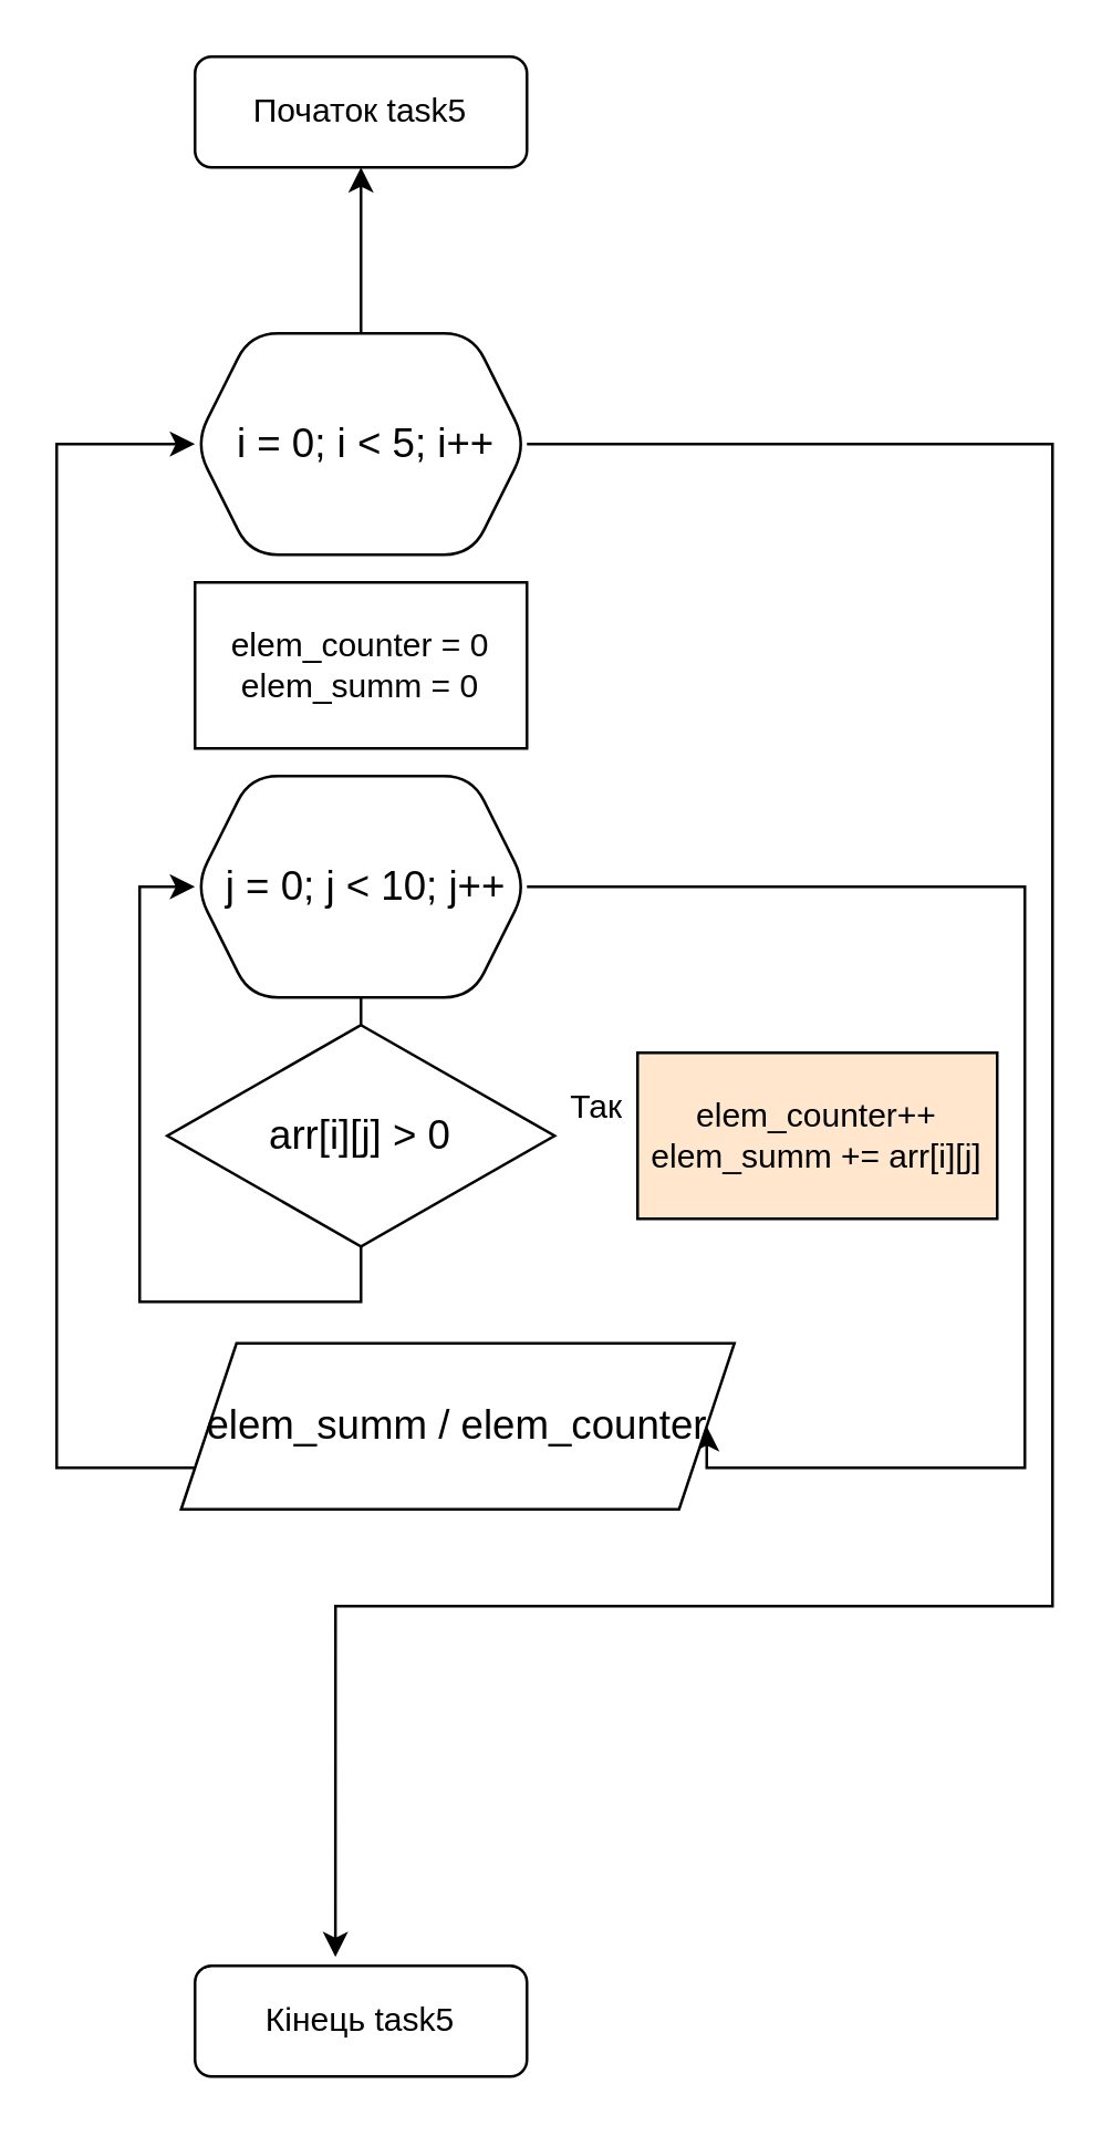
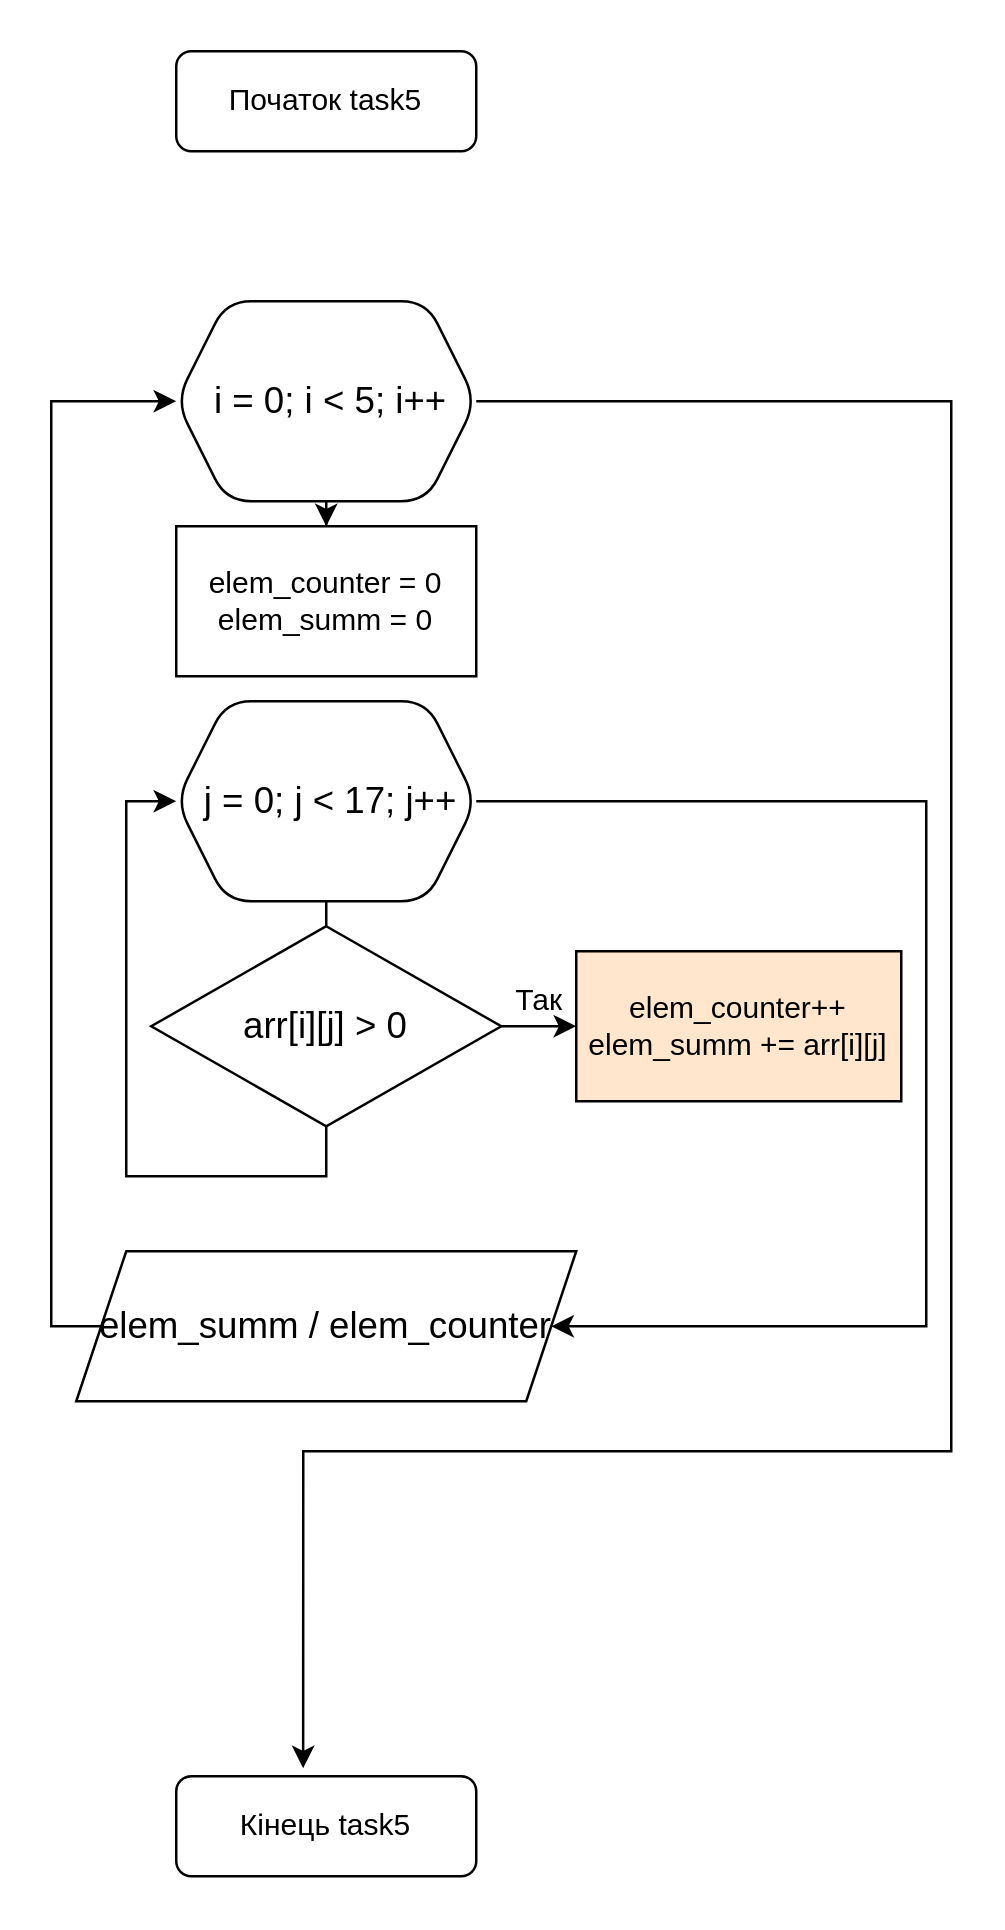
  <mxCell id="0" />
  <mxCell id="1" parent="0" />
  <mxCell id="2" value="Початок task5" style="rounded=1;whiteSpace=wrap;html=1;fontSize=12;glass=0;strokeWidth=1;shadow=0;" vertex="1" parent="1"><mxGeometry x="70" y="20" width="120" height="40" as="geometry" /></mxCell>
  <mxCell id="3" value="Кінець task5" style="rounded=1;whiteSpace=wrap;html=1;fontSize=12;glass=0;strokeWidth=1;shadow=0;" vertex="1" parent="1"><mxGeometry x="70" y="710" width="120" height="40" as="geometry" /></mxCell>
  <mxCell id="4" value="" style="edgeStyle=orthogonalEdgeStyle;rounded=0;orthogonalLoop=1;jettySize=auto;html=1;" edge="1" parent="1" source="6"><mxGeometry relative="1" as="geometry"><mxPoint x="130" y="370" as="targetPoint" /></mxGeometry></mxCell>
  <mxCell id="5" style="edgeStyle=orthogonalEdgeStyle;rounded=0;orthogonalLoop=1;jettySize=auto;html=1;exitX=1;exitY=0.5;exitDx=0;exitDy=0;entryX=1;entryY=0.5;entryDx=0;entryDy=0;" edge="1" parent="1" source="6" target="17"><mxGeometry relative="1" as="geometry"><mxPoint x="370" y="540" as="targetPoint" /><Array as="points"><mxPoint x="370" y="320" /><mxPoint x="370" y="530" /></Array></mxGeometry></mxCell>
- <mxCell id="6" value="&lt;span id=&quot;docs-internal-guid-4c9b2063-7fff-ea54-ed30-79b918d0f857&quot;&gt;&lt;span style=&quot;font-size: 11pt ; font-family: &amp;#34;calibri&amp;#34; , sans-serif ; background-color: transparent ; vertical-align: baseline&quot;&gt;&amp;nbsp;j = 0; j &amp;lt; 10; j++&lt;/span&gt;&lt;/span&gt;" style="shape=hexagon;perimeter=hexagonPerimeter2;whiteSpace=wrap;html=1;fixedSize=1;rounded=1;shadow=0;strokeWidth=1;glass=0;" vertex="1" parent="1"><mxGeometry x="70" y="280" width="120" height="80" as="geometry" /></mxCell>
+ <mxCell id="6" value="&lt;span id=&quot;docs-internal-guid-4c9b2063-7fff-ea54-ed30-79b918d0f857&quot;&gt;&lt;span style=&quot;font-size: 11pt ; font-family: &amp;#34;calibri&amp;#34; , sans-serif ; background-color: transparent ; vertical-align: baseline&quot;&gt;&amp;nbsp;j = 0; j &amp;lt; 17; j++&lt;/span&gt;&lt;/span&gt;" style="shape=hexagon;perimeter=hexagonPerimeter2;whiteSpace=wrap;html=1;fixedSize=1;rounded=1;shadow=0;strokeWidth=1;glass=0;" vertex="1" parent="1"><mxGeometry x="70" y="280" width="120" height="80" as="geometry" /></mxCell>
+ <mxCell id="7" value="" style="edgeStyle=orthogonalEdgeStyle;rounded=0;orthogonalLoop=1;jettySize=auto;html=1;" edge="1" parent="1" source="9" target="10"><mxGeometry relative="1" as="geometry" /></mxCell>
  <mxCell id="8" style="edgeStyle=orthogonalEdgeStyle;rounded=0;orthogonalLoop=1;jettySize=auto;html=1;exitX=0.5;exitY=1;exitDx=0;exitDy=0;entryX=0;entryY=0.5;entryDx=0;entryDy=0;" edge="1" parent="1" source="9" target="6"><mxGeometry relative="1" as="geometry"><mxPoint x="40" y="310" as="targetPoint" /><Array as="points"><mxPoint x="130" y="470" /><mxPoint x="50" y="470" /><mxPoint x="50" y="320" /></Array></mxGeometry></mxCell>
  <mxCell id="9" value="&lt;span id=&quot;docs-internal-guid-3239bdd4-7fff-05d2-49c1-e8b8d7549b56&quot;&gt;&lt;span style=&quot;font-size: 11pt ; font-family: &amp;#34;calibri&amp;#34; , sans-serif ; background-color: transparent ; vertical-align: baseline&quot;&gt;arr[i][j] &amp;gt; 0&lt;/span&gt;&lt;/span&gt;" style="rhombus;whiteSpace=wrap;html=1;" vertex="1" parent="1"><mxGeometry x="60" y="370" width="140" height="80" as="geometry" /></mxCell>
  <mxCell id="10" value="elem_counter++&lt;br&gt;elem_summ += arr[i][j]" style="whiteSpace=wrap;html=1;fillColor=#ffe6cc;" vertex="1" parent="1"><mxGeometry x="230" y="380" width="130" height="60" as="geometry" /></mxCell>
  <mxCell id="11" value="Так" style="text;html=1;align=center;verticalAlign=middle;resizable=0;points=[];autosize=1;" vertex="1" parent="1"><mxGeometry x="200" y="390" width="30" height="20" as="geometry" /></mxCell>
  <mxCell id="12" style="edgeStyle=orthogonalEdgeStyle;rounded=0;orthogonalLoop=1;jettySize=auto;html=1;exitX=1;exitY=0.5;exitDx=0;exitDy=0;entryX=0.423;entryY=-0.08;entryDx=0;entryDy=0;entryPerimeter=0;" edge="1" parent="1" source="14" target="3"><mxGeometry relative="1" as="geometry"><mxPoint x="130" y="680" as="targetPoint" /><Array as="points"><mxPoint x="380" y="160" /><mxPoint x="380" y="580" /><mxPoint x="121" y="580" /></Array></mxGeometry></mxCell>
- <mxCell id="13" value="" style="edgeStyle=orthogonalEdgeStyle;rounded=0;orthogonalLoop=1;jettySize=auto;html=1;" edge="1" parent="1" source="14" target="2"><mxGeometry relative="1" as="geometry" /></mxCell>
+ <mxCell id="13" value="" style="edgeStyle=orthogonalEdgeStyle;rounded=0;orthogonalLoop=1;jettySize=auto;html=1;" edge="1" parent="1" source="14" target="15"><mxGeometry relative="1" as="geometry" /></mxCell>
  <mxCell id="14" value="&lt;span id=&quot;docs-internal-guid-ea2d6341-7fff-c52e-f357-d4ca5caa0adf&quot;&gt;&lt;span style=&quot;font-size: 11pt ; font-family: &amp;#34;calibri&amp;#34; , sans-serif ; background-color: transparent ; vertical-align: baseline&quot;&gt;&amp;nbsp;i = 0; i &amp;lt; 5; i++&lt;/span&gt;&lt;/span&gt;" style="shape=hexagon;perimeter=hexagonPerimeter2;whiteSpace=wrap;html=1;fixedSize=1;rounded=1;shadow=0;strokeWidth=1;glass=0;" vertex="1" parent="1"><mxGeometry x="70" y="120" width="120" height="80" as="geometry" /></mxCell>
  <mxCell id="15" value="elem_counter = 0&lt;br&gt;elem_summ = 0" style="rounded=0;whiteSpace=wrap;html=1;" vertex="1" parent="1"><mxGeometry x="70" y="210" width="120" height="60" as="geometry" /></mxCell>
  <mxCell id="16" style="edgeStyle=orthogonalEdgeStyle;rounded=0;orthogonalLoop=1;jettySize=auto;html=1;exitX=0;exitY=0.5;exitDx=0;exitDy=0;entryX=0;entryY=0.5;entryDx=0;entryDy=0;" edge="1" parent="1" source="17" target="14"><mxGeometry relative="1" as="geometry"><mxPoint x="10" y="160" as="targetPoint" /><Array as="points"><mxPoint x="20" y="530" /><mxPoint x="20" y="160" /></Array></mxGeometry></mxCell>
- <mxCell id="17" value="&lt;span id=&quot;docs-internal-guid-ae5ddc35-7fff-9599-0863-d1caf390e545&quot;&gt;&lt;span style=&quot;font-size: 11pt ; font-family: &amp;#34;calibri&amp;#34; , sans-serif ; background-color: transparent ; vertical-align: baseline&quot;&gt;elem_summ / elem_counter&lt;/span&gt;&lt;/span&gt;" style="shape=parallelogram;perimeter=parallelogramPerimeter;whiteSpace=wrap;html=1;fixedSize=1;" vertex="1" parent="1"><mxGeometry x="65" y="485" width="200" height="60" as="geometry" /></mxCell>
+ <mxCell id="17" value="&lt;span id=&quot;docs-internal-guid-ae5ddc35-7fff-9599-0863-d1caf390e545&quot;&gt;&lt;span style=&quot;font-size: 11pt ; font-family: &amp;#34;calibri&amp;#34; , sans-serif ; background-color: transparent ; vertical-align: baseline&quot;&gt;elem_summ / elem_counter&lt;/span&gt;&lt;/span&gt;" style="shape=parallelogram;perimeter=parallelogramPerimeter;whiteSpace=wrap;html=1;fixedSize=1;" vertex="1" parent="1"><mxGeometry x="30" y="500" width="200" height="60" as="geometry" /></mxCell>
